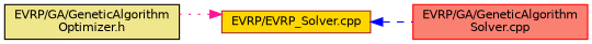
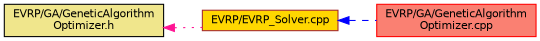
  digraph {
    rankdir=LR
    node [fontname=Helvetica fontsize=10 shape=box style=filled]
    edge [dir=back fontname=Helvetica fontsize=10 labelfontname=Helvetica labelfontsize=10]
    n1 [color=black fillcolor=khaki fontcolor=black height=0.2 label="EVRP/GA/GeneticAlgorithm\lOptimizer.h" width=0.4]
    n2 [color=brown fillcolor=gold height=0.2 label="EVRP/EVRP_Solver.cpp" width=0.4]
-   n3 [color=red fillcolor=salmon height=0.2 label="EVRP/GA/GeneticAlgorithm\lSolver.cpp" width=0.4]
-   n2 -> n1 [color=deeppink style=dotted]
+   n3 [color=red fillcolor=salmon height=0.2 label="EVRP/GA/GeneticAlgorithm\lOptimizer.cpp" width=0.4]
+   n1 -> n2 [color=deeppink style=dotted]
    n2 -> n3 [color=blue style=dashed]
  }
